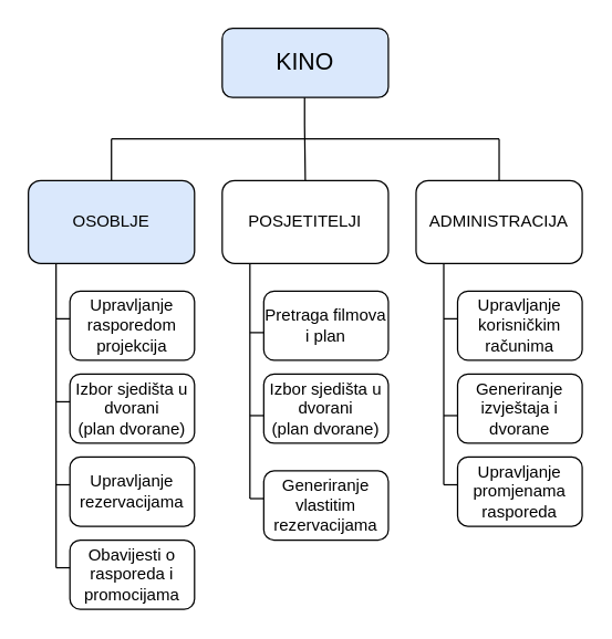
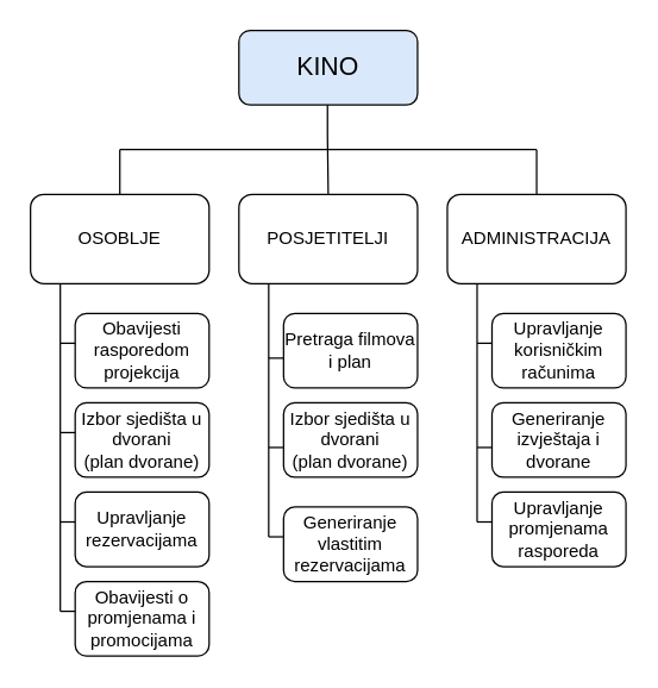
  <mxCell id="0" />
  <mxCell id="1" parent="0" />
  <mxCell id="2" value="&lt;font style=&quot;font-size: 17px;&quot;&gt;KINO&lt;/font&gt;" style="rounded=1;whiteSpace=wrap;html=1;labelBackgroundColor=none;fillColor=#dae8fc;" parent="1" vertex="1"><mxGeometry x="160" y="20" width="120" height="50" as="geometry" /></mxCell>
  <mxCell id="3" value="POSJETITELJI" style="rounded=1;whiteSpace=wrap;html=1;labelBackgroundColor=none;" parent="1" vertex="1"><mxGeometry x="160" y="130" width="120" height="60" as="geometry" /></mxCell>
  <mxCell id="4" value="ADMINISTRACIJA" style="rounded=1;whiteSpace=wrap;html=1;labelBackgroundColor=none;" parent="1" vertex="1"><mxGeometry x="300" y="130" width="120" height="60" as="geometry" /></mxCell>
- <mxCell id="5" value="OSOBLJE" style="rounded=1;whiteSpace=wrap;html=1;labelBackgroundColor=none;fillColor=#dae8fc;" parent="1" vertex="1"><mxGeometry x="20" y="130" width="120" height="60" as="geometry" /></mxCell>
+ <mxCell id="5" value="OSOBLJE" style="rounded=1;whiteSpace=wrap;html=1;labelBackgroundColor=none;" parent="1" vertex="1"><mxGeometry x="20" y="130" width="120" height="60" as="geometry" /></mxCell>
  <mxCell id="6" style="edgeStyle=orthogonalEdgeStyle;rounded=0;orthogonalLoop=1;jettySize=auto;html=1;exitX=0.5;exitY=1;exitDx=0;exitDy=0;labelBackgroundColor=none;fontColor=default;" parent="1" source="4" target="4" edge="1"><mxGeometry relative="1" as="geometry" /></mxCell>
  <mxCell id="7" value="" style="endArrow=none;html=1;rounded=0;labelBackgroundColor=none;fontColor=default;" parent="1" edge="1"><mxGeometry width="50" height="50" relative="1" as="geometry"><mxPoint x="220" y="130" as="sourcePoint" /><mxPoint x="219.5" y="70" as="targetPoint" /><Array as="points"><mxPoint x="219.5" y="90" /></Array></mxGeometry></mxCell>
  <mxCell id="8" value="" style="endArrow=none;html=1;rounded=0;labelBackgroundColor=none;fontColor=default;" parent="1" edge="1"><mxGeometry width="50" height="50" relative="1" as="geometry"><mxPoint x="80" y="100" as="sourcePoint" /><mxPoint x="360" y="100" as="targetPoint" /><Array as="points"><mxPoint x="190" y="100" /></Array></mxGeometry></mxCell>
  <mxCell id="9" value="" style="endArrow=none;html=1;rounded=0;exitX=0.5;exitY=0;exitDx=0;exitDy=0;labelBackgroundColor=none;fontColor=default;" parent="1" source="5" edge="1"><mxGeometry width="50" height="50" relative="1" as="geometry"><mxPoint x="30" y="150" as="sourcePoint" /><mxPoint x="80" y="100" as="targetPoint" /></mxGeometry></mxCell>
  <mxCell id="10" value="" style="endArrow=none;html=1;rounded=0;exitX=0.5;exitY=0;exitDx=0;exitDy=0;labelBackgroundColor=none;fontColor=default;" parent="1" source="4" edge="1"><mxGeometry width="50" height="50" relative="1" as="geometry"><mxPoint x="310" y="150" as="sourcePoint" /><mxPoint x="360" y="100" as="targetPoint" /></mxGeometry></mxCell>
  <mxCell id="11" value="Izbor sjedišta u dvorani&lt;div&gt;(plan dvorane)&lt;/div&gt;" style="rounded=1;whiteSpace=wrap;html=1;labelBackgroundColor=none;" parent="1" vertex="1"><mxGeometry x="50" y="270" width="90" height="50" as="geometry" /></mxCell>
- <mxCell id="12" value="Upravljanje rasporedom projekcija" style="rounded=1;whiteSpace=wrap;html=1;labelBackgroundColor=none;" parent="1" vertex="1"><mxGeometry x="50" y="210" width="90" height="50" as="geometry" /></mxCell>
+ <mxCell id="12" value="Obavijesti rasporedom projekcija" style="rounded=1;whiteSpace=wrap;html=1;labelBackgroundColor=none;" parent="1" vertex="1"><mxGeometry x="50" y="210" width="90" height="50" as="geometry" /></mxCell>
  <mxCell id="13" value="Upravljanje rezervacijama" style="rounded=1;whiteSpace=wrap;html=1;labelBackgroundColor=none;" parent="1" vertex="1"><mxGeometry x="50" y="330" width="90" height="50" as="geometry" /></mxCell>
- <mxCell id="14" value="Obavijesti o rasporeda i promocijama" style="rounded=1;whiteSpace=wrap;html=1;labelBackgroundColor=none;" parent="1" vertex="1"><mxGeometry x="50" y="390" width="90" height="50" as="geometry" /></mxCell>
+ <mxCell id="14" value="Obavijesti o promjenama i promocijama" style="rounded=1;whiteSpace=wrap;html=1;labelBackgroundColor=none;" parent="1" vertex="1"><mxGeometry x="50" y="390" width="90" height="50" as="geometry" /></mxCell>
  <mxCell id="15" value="" style="endArrow=none;html=1;rounded=0;labelBackgroundColor=none;fontColor=default;" parent="1" edge="1"><mxGeometry width="50" height="50" relative="1" as="geometry"><mxPoint x="40" y="410" as="sourcePoint" /><mxPoint x="40" y="190" as="targetPoint" /></mxGeometry></mxCell>
  <mxCell id="16" value="Pretraga filmova i plan" style="rounded=1;whiteSpace=wrap;html=1;labelBackgroundColor=none;" parent="1" vertex="1"><mxGeometry x="190" y="210" width="90" height="50" as="geometry" /></mxCell>
  <mxCell id="17" value="Izbor sjedišta u dvorani&lt;div&gt;(plan dvorane)&lt;/div&gt;" style="rounded=1;whiteSpace=wrap;html=1;labelBackgroundColor=none;" parent="1" vertex="1"><mxGeometry x="190" y="270" width="90" height="50" as="geometry" /></mxCell>
  <mxCell id="18" value="Generiranje vlastitim rezervacijama" style="rounded=1;whiteSpace=wrap;html=1;labelBackgroundColor=none;" parent="1" vertex="1"><mxGeometry x="190" y="340" width="90" height="50" as="geometry" /></mxCell>
  <mxCell id="19" value="" style="endArrow=none;html=1;rounded=0;labelBackgroundColor=none;fontColor=default;" parent="1" edge="1"><mxGeometry width="50" height="50" relative="1" as="geometry"><mxPoint x="40" y="410" as="sourcePoint" /><mxPoint x="50" y="410" as="targetPoint" /></mxGeometry></mxCell>
  <mxCell id="20" value="" style="endArrow=none;html=1;rounded=0;labelBackgroundColor=none;fontColor=default;" parent="1" edge="1"><mxGeometry width="50" height="50" relative="1" as="geometry"><mxPoint x="40" y="350" as="sourcePoint" /><mxPoint x="50" y="350" as="targetPoint" /></mxGeometry></mxCell>
  <mxCell id="21" value="" style="endArrow=none;html=1;rounded=0;labelBackgroundColor=none;fontColor=default;" parent="1" edge="1"><mxGeometry width="50" height="50" relative="1" as="geometry"><mxPoint x="40" y="230" as="sourcePoint" /><mxPoint x="50" y="230" as="targetPoint" /></mxGeometry></mxCell>
  <mxCell id="22" value="" style="endArrow=none;html=1;rounded=0;labelBackgroundColor=none;fontColor=default;" parent="1" edge="1"><mxGeometry width="50" height="50" relative="1" as="geometry"><mxPoint x="40" y="290" as="sourcePoint" /><mxPoint x="50" y="290" as="targetPoint" /></mxGeometry></mxCell>
  <mxCell id="23" value="" style="endArrow=none;html=1;rounded=0;labelBackgroundColor=none;fontColor=default;" parent="1" edge="1"><mxGeometry width="50" height="50" relative="1" as="geometry"><mxPoint x="180" y="360" as="sourcePoint" /><mxPoint x="180" y="190" as="targetPoint" /></mxGeometry></mxCell>
  <mxCell id="24" value="Upravljanje korisničkim računima" style="rounded=1;whiteSpace=wrap;html=1;labelBackgroundColor=none;" parent="1" vertex="1"><mxGeometry x="330" y="210" width="90" height="50" as="geometry" /></mxCell>
  <mxCell id="25" value="Generiranje izvještaja i dvorane" style="rounded=1;whiteSpace=wrap;html=1;labelBackgroundColor=none;" parent="1" vertex="1"><mxGeometry x="330" y="270" width="90" height="50" as="geometry" /></mxCell>
  <mxCell id="26" value="Upravljanje promjenama rasporeda" style="rounded=1;whiteSpace=wrap;html=1;labelBackgroundColor=none;" parent="1" vertex="1"><mxGeometry x="330" y="330" width="90" height="50" as="geometry" /></mxCell>
  <mxCell id="27" value="" style="endArrow=none;html=1;rounded=0;labelBackgroundColor=none;fontColor=default;" parent="1" edge="1"><mxGeometry width="50" height="50" relative="1" as="geometry"><mxPoint x="320" y="350" as="sourcePoint" /><mxPoint x="320" y="190" as="targetPoint" /></mxGeometry></mxCell>
  <mxCell id="28" value="" style="endArrow=none;html=1;rounded=0;labelBackgroundColor=none;fontColor=default;" parent="1" edge="1"><mxGeometry width="50" height="50" relative="1" as="geometry"><mxPoint x="180" y="240" as="sourcePoint" /><mxPoint x="190" y="240" as="targetPoint" /></mxGeometry></mxCell>
  <mxCell id="29" value="" style="endArrow=none;html=1;rounded=0;labelBackgroundColor=none;fontColor=default;" parent="1" edge="1"><mxGeometry width="50" height="50" relative="1" as="geometry"><mxPoint x="180" y="300" as="sourcePoint" /><mxPoint x="190" y="300" as="targetPoint" /></mxGeometry></mxCell>
  <mxCell id="30" value="" style="endArrow=none;html=1;rounded=0;labelBackgroundColor=none;fontColor=default;" parent="1" edge="1"><mxGeometry width="50" height="50" relative="1" as="geometry"><mxPoint x="180" y="360" as="sourcePoint" /><mxPoint x="190" y="360" as="targetPoint" /></mxGeometry></mxCell>
  <mxCell id="31" value="" style="endArrow=none;html=1;rounded=0;labelBackgroundColor=none;fontColor=default;" parent="1" edge="1"><mxGeometry width="50" height="50" relative="1" as="geometry"><mxPoint x="320" y="230" as="sourcePoint" /><mxPoint x="330" y="230" as="targetPoint" /></mxGeometry></mxCell>
  <mxCell id="32" value="" style="endArrow=none;html=1;rounded=0;labelBackgroundColor=none;fontColor=default;" parent="1" edge="1"><mxGeometry width="50" height="50" relative="1" as="geometry"><mxPoint x="320" y="350" as="sourcePoint" /><mxPoint x="330" y="350" as="targetPoint" /></mxGeometry></mxCell>
  <mxCell id="33" value="" style="endArrow=none;html=1;rounded=0;labelBackgroundColor=none;fontColor=default;" parent="1" edge="1"><mxGeometry width="50" height="50" relative="1" as="geometry"><mxPoint x="320" y="300" as="sourcePoint" /><mxPoint x="330" y="300" as="targetPoint" /></mxGeometry></mxCell>
